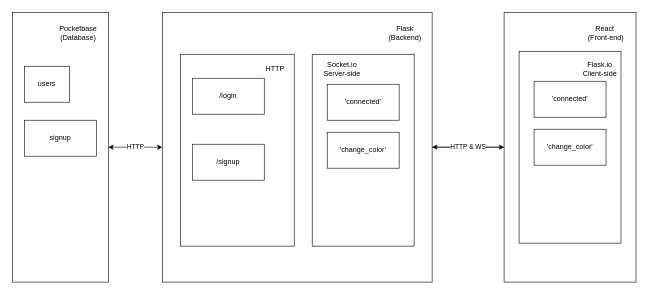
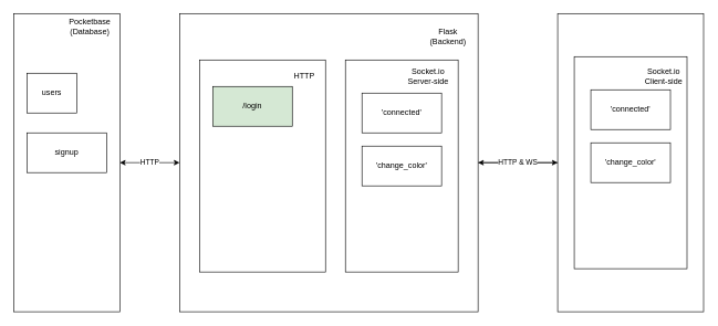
  <mxCell id="0" />
  <mxCell id="1" parent="0" />
  <mxCell id="2" value="" style="edgeStyle=orthogonalEdgeStyle;rounded=0;orthogonalLoop=1;jettySize=auto;html=1;" edge="1" parent="1" source="3" target="24"><mxGeometry relative="1" as="geometry" /></mxCell>
  <mxCell id="3" value="" style="whiteSpace=wrap;html=1;" vertex="1" parent="1"><mxGeometry x="270" y="20" width="450" height="450" as="geometry" /></mxCell>
  <mxCell id="4" value="Flask&lt;br&gt;(Backend)" style="text;html=1;strokeColor=none;fillColor=none;align=center;verticalAlign=middle;whiteSpace=wrap;rounded=0;" vertex="1" parent="1"><mxGeometry x="640" y="40" width="70" height="30" as="geometry" /></mxCell>
  <mxCell id="5" value="" style="rounded=0;whiteSpace=wrap;html=1;" vertex="1" parent="1"><mxGeometry x="20" y="20" width="160" height="450" as="geometry" /></mxCell>
- <mxCell id="6" value="Pocketbase&lt;br&gt;(Database)" style="text;html=1;strokeColor=none;fillColor=none;align=center;verticalAlign=middle;whiteSpace=wrap;rounded=0;" vertex="1" parent="1"><mxGeometry y="40" width="60" height="30" as="geometry" x="100" /></mxCell>
+ <mxCell id="6" value="Pocketbase&lt;br&gt;(Database)" style="text;html=1;strokeColor=none;fillColor=none;align=center;verticalAlign=middle;whiteSpace=wrap;rounded=0;" vertex="1" parent="1"><mxGeometry x="105" y="25" width="60" height="30" as="geometry" /></mxCell>
  <mxCell id="7" value="HTTP" style="endArrow=classic;startArrow=classic;html=1;rounded=0;entryX=0;entryY=0.5;entryDx=0;entryDy=0;exitX=1;exitY=0.5;exitDx=0;exitDy=0;" edge="1" parent="1" source="5" target="3"><mxGeometry width="50" height="50" relative="1" as="geometry"><mxPoint x="490" y="270" as="sourcePoint" /><mxPoint x="540" y="220" as="targetPoint" /></mxGeometry></mxCell>
  <mxCell id="8" value="" style="whiteSpace=wrap;html=1;" vertex="1" parent="1"><mxGeometry x="840" y="20" width="220" height="450" as="geometry" /></mxCell>
- <mxCell id="9" value="React&amp;nbsp;&lt;br&gt;(Front-end)" style="text;html=1;strokeColor=none;fillColor=none;align=center;verticalAlign=middle;whiteSpace=wrap;rounded=0;" vertex="1" parent="1"><mxGeometry x="970" y="40" width="80" height="30" as="geometry" /></mxCell>
  <mxCell id="10" value="HTTP &amp;amp; WS" style="endArrow=classic;startArrow=classic;html=1;rounded=0;entryX=0;entryY=0.5;entryDx=0;entryDy=0;exitX=1;exitY=0.5;exitDx=0;exitDy=0;" edge="1" parent="1" source="3" target="8"><mxGeometry width="50" height="50" relative="1" as="geometry"><mxPoint x="580" y="270" as="sourcePoint" /><mxPoint x="630" y="220" as="targetPoint" /></mxGeometry></mxCell>
  <mxCell id="11" value="users" style="rounded=0;whiteSpace=wrap;html=1;" vertex="1" parent="1"><mxGeometry x="40" y="110" width="75" height="60" as="geometry" /></mxCell>
  <mxCell id="12" value="signup" style="rounded=0;whiteSpace=wrap;html=1;" vertex="1" parent="1"><mxGeometry x="40" y="200" width="120" height="60" as="geometry" /></mxCell>
  <mxCell id="13" value="" style="rounded=0;whiteSpace=wrap;html=1;" vertex="1" parent="1"><mxGeometry x="300" y="90" width="190" height="320" as="geometry" /></mxCell>
- <mxCell id="14" value="/login" style="rounded=0;whiteSpace=wrap;html=1;" vertex="1" parent="1"><mxGeometry x="320" y="130" width="120" height="60" as="geometry" /></mxCell>
- <mxCell id="15" value="/signup" style="rounded=0;whiteSpace=wrap;html=1;" vertex="1" parent="1"><mxGeometry x="320" y="240" width="120" height="60" as="geometry" /></mxCell>
+ <mxCell id="14" value="/login" style="rounded=0;whiteSpace=wrap;html=1;fillColor=#d5e8d4;" vertex="1" parent="1"><mxGeometry x="320" y="130" width="120" height="60" as="geometry" /></mxCell>
  <mxCell id="16" value="HTTP&amp;nbsp;" style="text;html=1;strokeColor=none;fillColor=none;align=center;verticalAlign=middle;whiteSpace=wrap;rounded=0;" vertex="1" parent="1"><mxGeometry x="440" y="100" width="40" height="30" as="geometry" /></mxCell>
  <mxCell id="17" value="" style="rounded=0;whiteSpace=wrap;html=1;" vertex="1" parent="1"><mxGeometry x="520" y="90" width="170" height="320" as="geometry" /></mxCell>
- <mxCell id="18" value="Socket.io&lt;br&gt;Server-side" style="text;html=1;strokeColor=none;fillColor=none;align=center;verticalAlign=middle;whiteSpace=wrap;rounded=0;" vertex="1" parent="1"><mxGeometry x="535" y="100" width="70" height="30" as="geometry" /></mxCell>
+ <mxCell id="18" value="Socket.io&lt;br&gt;Server-side" style="text;html=1;strokeColor=none;fillColor=none;align=center;verticalAlign=middle;whiteSpace=wrap;rounded=0;" vertex="1" parent="1"><mxGeometry x="610" y="100" width="70" height="30" as="geometry" /></mxCell>
  <mxCell id="19" value="'connected'" style="rounded=0;whiteSpace=wrap;html=1;" vertex="1" parent="1"><mxGeometry x="545" y="140" width="120" height="60" as="geometry" /></mxCell>
  <mxCell id="20" value="'change_color'" style="rounded=0;whiteSpace=wrap;html=1;" vertex="1" parent="1"><mxGeometry x="545" y="220" width="120" height="60" as="geometry" /></mxCell>
  <mxCell id="21" value="" style="rounded=0;whiteSpace=wrap;html=1;" vertex="1" parent="1"><mxGeometry x="865" y="85" width="170" height="320" as="geometry" /></mxCell>
- <mxCell id="22" value="Flask.io&lt;br&gt;Client-side" style="text;html=1;strokeColor=none;fillColor=none;align=center;verticalAlign=middle;whiteSpace=wrap;rounded=0;" vertex="1" parent="1"><mxGeometry x="970" y="100" width="60" height="30" as="geometry" /></mxCell>
+ <mxCell id="22" value="Socket.io&lt;br&gt;Client-side" style="text;html=1;strokeColor=none;fillColor=none;align=center;verticalAlign=middle;whiteSpace=wrap;rounded=0;" vertex="1" parent="1"><mxGeometry x="970" y="100" width="60" height="30" as="geometry" /></mxCell>
  <mxCell id="23" value="'connected'" style="rounded=0;whiteSpace=wrap;html=1;" vertex="1" parent="1"><mxGeometry x="890" y="135" width="120" height="60" as="geometry" /></mxCell>
  <mxCell id="24" value="'change_color'" style="rounded=0;whiteSpace=wrap;html=1;" vertex="1" parent="1"><mxGeometry x="890" y="215" width="120" height="60" as="geometry" /></mxCell>
